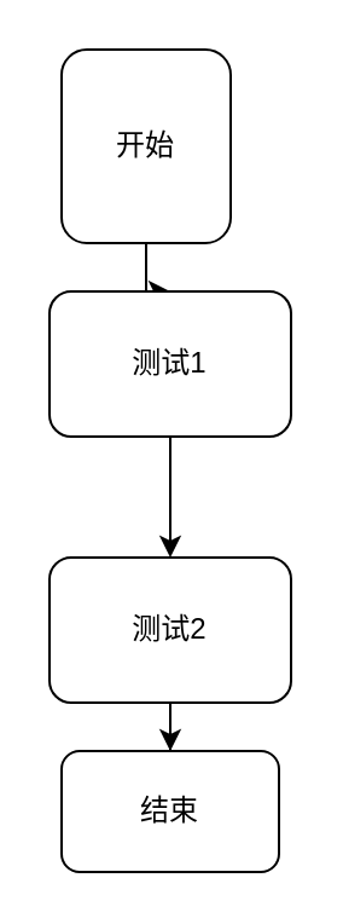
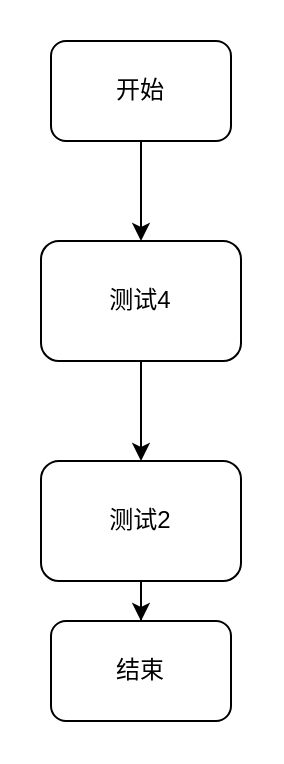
  <mxCell id="0" />
  <mxCell id="1" parent="0" />
  <mxCell id="2" style="edgeStyle=orthogonalEdgeStyle;rounded=0;orthogonalLoop=1;jettySize=auto;html=1;exitX=0.5;exitY=1;exitDx=0;exitDy=0;" edge="1" parent="1" source="3" target="5"><mxGeometry relative="1" as="geometry" /></mxCell>
- <mxCell id="3" value="开始" style="rounded=1;whiteSpace=wrap;html=1;" vertex="1" parent="1"><mxGeometry x="25" y="20" width="70" height="80" as="geometry" /></mxCell>
+ <mxCell id="3" value="开始" style="rounded=1;whiteSpace=wrap;html=1;" vertex="1" parent="1"><mxGeometry x="25" y="20" width="90" height="50" as="geometry" /></mxCell>
  <mxCell id="4" style="edgeStyle=orthogonalEdgeStyle;rounded=0;orthogonalLoop=1;jettySize=auto;html=1;exitX=0.5;exitY=1;exitDx=0;exitDy=0;" edge="1" parent="1" source="5" target="7"><mxGeometry relative="1" as="geometry" /></mxCell>
- <mxCell id="5" value="测试1" style="rounded=1;whiteSpace=wrap;html=1;" vertex="1" parent="1"><mxGeometry x="20" y="120" width="100" height="60" as="geometry" /></mxCell>
+ <mxCell id="5" value="测试4" style="rounded=1;whiteSpace=wrap;html=1;" vertex="1" parent="1"><mxGeometry x="20" y="120" width="100" height="60" as="geometry" /></mxCell>
  <mxCell id="6" style="edgeStyle=orthogonalEdgeStyle;rounded=0;orthogonalLoop=1;jettySize=auto;html=1;exitX=0.5;exitY=1;exitDx=0;exitDy=0;" edge="1" parent="1" source="7" target="8"><mxGeometry relative="1" as="geometry" /></mxCell>
  <mxCell id="7" value="测试2" style="rounded=1;whiteSpace=wrap;html=1;" vertex="1" parent="1"><mxGeometry x="20" y="230" width="100" height="60" as="geometry" /></mxCell>
  <mxCell id="8" value="结束" style="rounded=1;whiteSpace=wrap;html=1;" vertex="1" parent="1"><mxGeometry x="25" y="310" width="90" height="50" as="geometry" /></mxCell>
